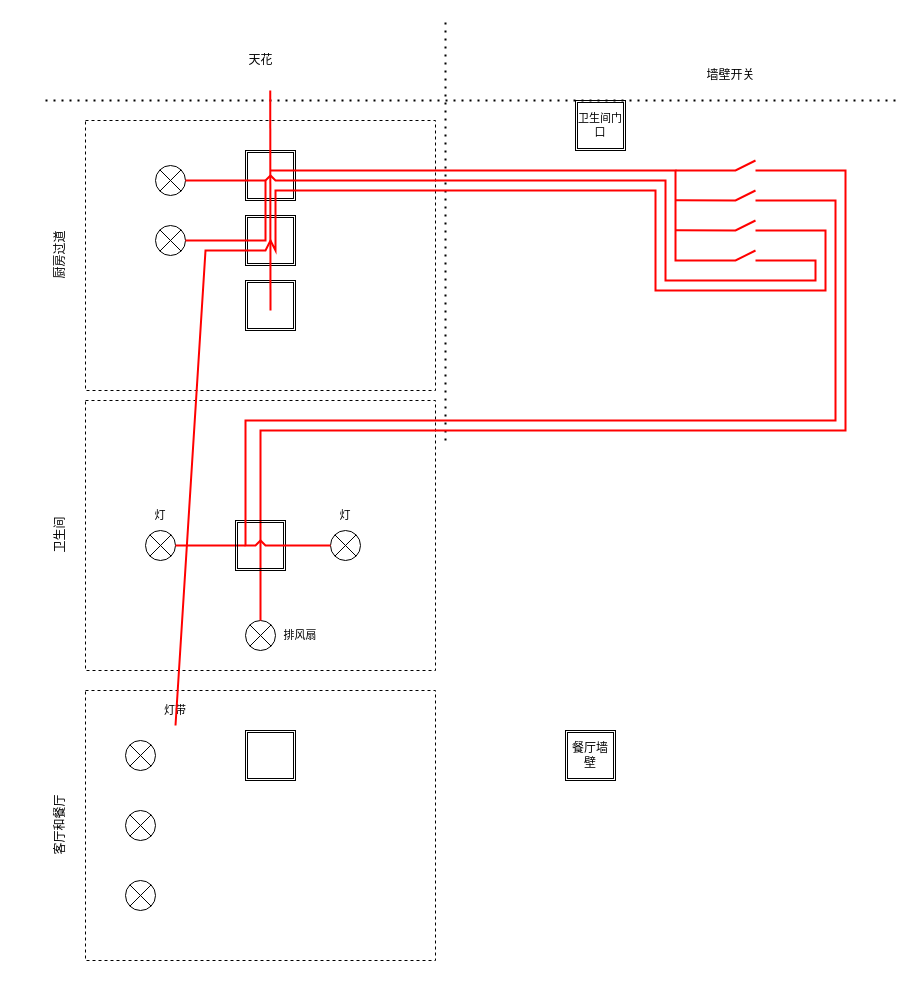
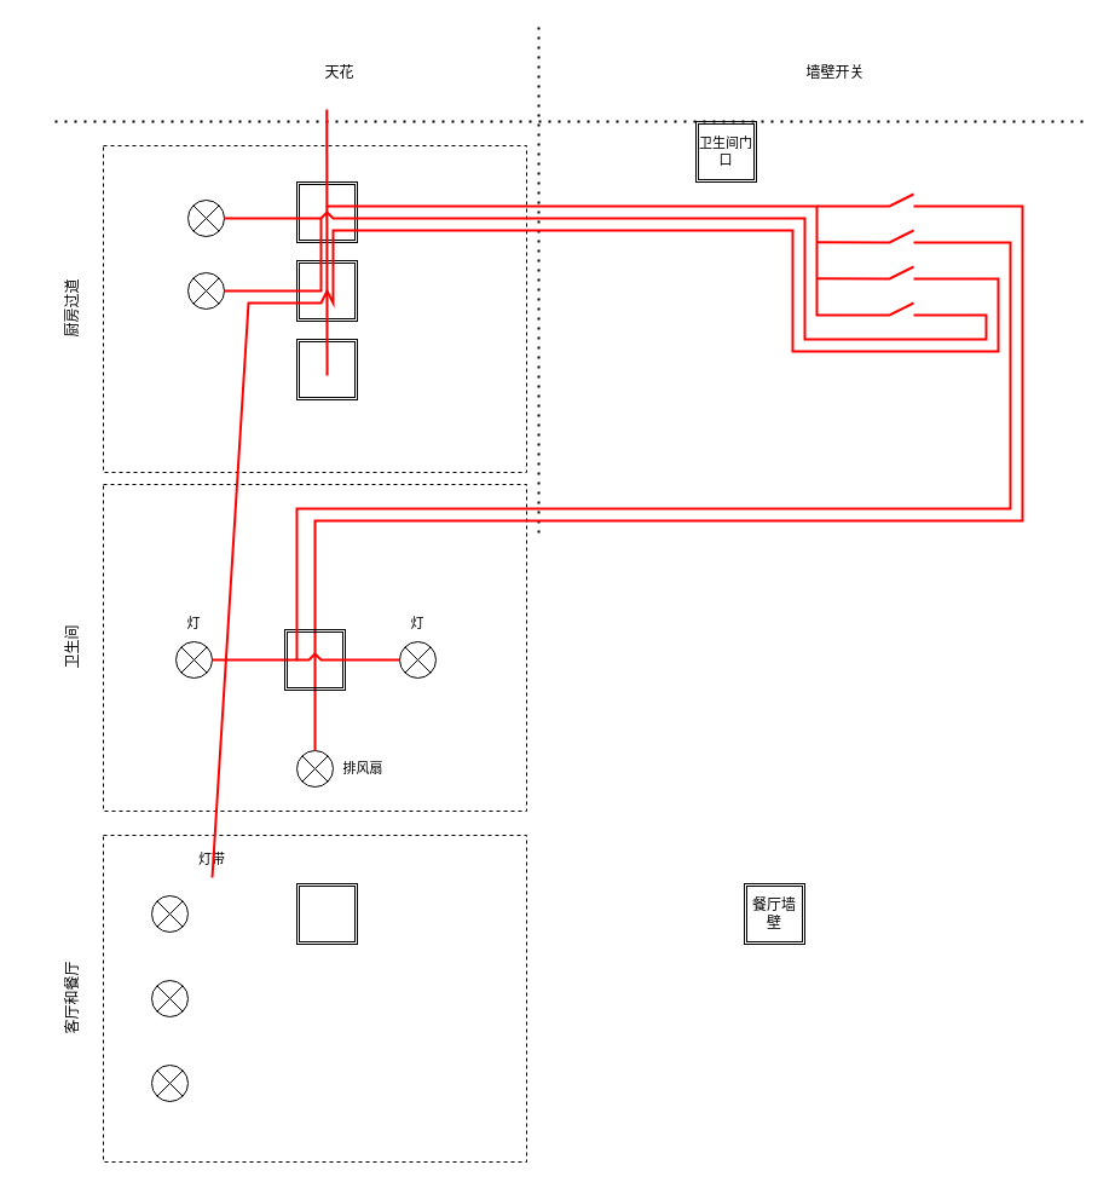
  <mxCell id="0" />
  <mxCell id="1" parent="0" />
  <mxCell id="2" value="" style="verticalLabelPosition=bottom;verticalAlign=top;html=1;shape=mxgraph.basic.rect;fillColor2=none;strokeWidth=1;size=20;indent=5;fillColor=none;dashed=1;" vertex="1" parent="1"><mxGeometry x="85" y="690" width="350" height="270" as="geometry" /></mxCell>
  <mxCell id="3" value="" style="verticalLabelPosition=bottom;verticalAlign=top;html=1;shape=mxgraph.basic.rect;fillColor2=none;strokeWidth=1;size=20;indent=5;fillColor=none;dashed=1;" vertex="1" parent="1"><mxGeometry x="85" y="400" width="350" height="270" as="geometry" /></mxCell>
  <mxCell id="4" value="" style="endArrow=none;dashed=1;html=1;dashPattern=1 3;strokeWidth=2;rounded=0;" edge="1" parent="1"><mxGeometry width="50" height="50" relative="1" as="geometry"><mxPoint x="445" y="440" as="sourcePoint" /><mxPoint x="445" as="targetPoint" y="20" /></mxGeometry></mxCell>
  <mxCell id="5" value="" style="endArrow=none;dashed=1;html=1;dashPattern=1 3;strokeWidth=2;rounded=0;" edge="1" parent="1"><mxGeometry width="50" height="50" relative="1" as="geometry"><mxPoint y="100" as="sourcePoint" x="45" /><mxPoint x="895" y="100" as="targetPoint" /></mxGeometry></mxCell>
- <mxCell id="6" value="天花" style="text;html=1;align=center;verticalAlign=middle;resizable=0;points=[];autosize=1;strokeColor=none;fillColor=none;" vertex="1" parent="1"><mxGeometry x="235" y="45" width="50" height="30" as="geometry" /></mxCell>
- <mxCell id="7" value="墙壁开关" style="text;html=1;align=center;verticalAlign=middle;resizable=0;points=[];autosize=1;strokeColor=none;fillColor=none;" vertex="1" parent="1"><mxGeometry x="695" y="60" width="70" height="30" as="geometry" /></mxCell>
+ <mxCell id="6" value="天花" style="text;html=1;align=center;verticalAlign=middle;resizable=0;points=[];autosize=1;strokeColor=none;fillColor=none;" vertex="1" parent="1"><mxGeometry x="255" y="45" width="50" height="30" as="geometry" /></mxCell>
+ <mxCell id="7" value="墙壁开关" style="text;html=1;align=center;verticalAlign=middle;resizable=0;points=[];autosize=1;strokeColor=none;fillColor=none;" vertex="1" parent="1"><mxGeometry x="655" y="45" width="70" height="30" as="geometry" /></mxCell>
  <mxCell id="8" value="" style="verticalLabelPosition=bottom;verticalAlign=top;html=1;shape=mxgraph.basic.rect;fillColor2=none;strokeWidth=1;size=20;indent=5;fillColor=none;dashed=1;" vertex="1" parent="1"><mxGeometry x="85" y="120" width="350" height="270" as="geometry" /></mxCell>
  <mxCell id="9" value="厨房过道" style="text;html=1;align=center;verticalAlign=middle;resizable=0;points=[];autosize=1;strokeColor=none;fillColor=none;rotation=-90;" vertex="1" parent="1"><mxGeometry x="25" y="240" width="70" height="30" as="geometry" /></mxCell>
  <mxCell id="10" value="" style="shape=sumEllipse;perimeter=ellipsePerimeter;whiteSpace=wrap;html=1;backgroundOutline=1;fillColor=none;" vertex="1" parent="1"><mxGeometry x="155" y="165" width="30" height="30" as="geometry" /></mxCell>
  <mxCell id="11" value="" style="shape=ext;double=1;whiteSpace=wrap;html=1;aspect=fixed;fillColor=none;flipV=1;" vertex="1" parent="1"><mxGeometry x="245" y="150" width="50" height="50" as="geometry" /></mxCell>
  <mxCell id="12" value="" style="shape=sumEllipse;perimeter=ellipsePerimeter;whiteSpace=wrap;html=1;backgroundOutline=1;fillColor=none;" vertex="1" parent="1"><mxGeometry x="155" y="225" width="30" height="30" as="geometry" /></mxCell>
  <mxCell id="13" value="" style="shape=sumEllipse;perimeter=ellipsePerimeter;whiteSpace=wrap;html=1;backgroundOutline=1;fillColor=none;" vertex="1" parent="1"><mxGeometry x="125" y="740" width="30" height="30" as="geometry" /></mxCell>
  <mxCell id="14" value="卫生间" style="text;html=1;align=center;verticalAlign=middle;resizable=0;points=[];autosize=1;strokeColor=none;fillColor=none;rotation=-90;" vertex="1" parent="1"><mxGeometry x="30" y="520" width="60" height="30" as="geometry" /></mxCell>
  <mxCell id="15" value="" style="shape=sumEllipse;perimeter=ellipsePerimeter;whiteSpace=wrap;html=1;backgroundOutline=1;fillColor=none;" vertex="1" parent="1"><mxGeometry x="145" y="530" width="30" height="30" as="geometry" /></mxCell>
  <mxCell id="16" value="" style="shape=sumEllipse;perimeter=ellipsePerimeter;whiteSpace=wrap;html=1;backgroundOutline=1;fillColor=none;" vertex="1" parent="1"><mxGeometry x="245" y="620" width="30" height="30" as="geometry" /></mxCell>
  <mxCell id="17" value="&lt;font style=&quot;font-size: 11px;&quot;&gt;卫生间门口&lt;/font&gt;" style="shape=ext;double=1;whiteSpace=wrap;html=1;aspect=fixed;fillColor=none;flipV=1;fontSize=5;" vertex="1" parent="1"><mxGeometry x="575" y="100" width="50" height="50" as="geometry" /></mxCell>
  <mxCell id="18" value="" style="shape=ext;double=1;whiteSpace=wrap;html=1;aspect=fixed;fillColor=none;flipV=1;" vertex="1" parent="1"><mxGeometry x="245" y="215" width="50" height="50" as="geometry" /></mxCell>
  <mxCell id="19" value="" style="shape=ext;double=1;whiteSpace=wrap;html=1;aspect=fixed;fillColor=none;flipV=1;" vertex="1" parent="1"><mxGeometry x="245" y="280" width="50" height="50" as="geometry" /></mxCell>
  <mxCell id="20" value="" style="endArrow=none;html=1;rounded=0;fontSize=11;strokeColor=#FF0000;strokeWidth=2;entryX=0.5;entryY=0.4;entryDx=0;entryDy=0;entryPerimeter=0;" edge="1" parent="1" target="19"><mxGeometry width="50" height="50" relative="1" as="geometry"><mxPoint x="269.74" y="90" as="sourcePoint" /><mxPoint x="270" y="300" as="targetPoint" /></mxGeometry></mxCell>
  <mxCell id="21" value="" style="endArrow=none;html=1;rounded=0;fontSize=11;strokeColor=#FF0000;strokeWidth=2;" edge="1" parent="1"><mxGeometry x="40" y="100" width="50" height="50" relative="1" as="geometry"><mxPoint x="270" y="170" as="sourcePoint" /><mxPoint x="755" y="250" as="targetPoint" /><Array as="points"><mxPoint x="675" y="170" /><mxPoint x="675" y="260" /><mxPoint x="735" y="260" /></Array></mxGeometry></mxCell>
  <mxCell id="22" value="" style="endArrow=none;html=1;rounded=0;fontSize=11;strokeColor=#FF0000;strokeWidth=2;" edge="1" parent="1"><mxGeometry width="50" height="50" relative="1" as="geometry"><mxPoint x="675" y="170" as="sourcePoint" /><mxPoint x="755" y="160" as="targetPoint" /><Array as="points"><mxPoint x="735" y="170" /></Array></mxGeometry></mxCell>
  <mxCell id="23" value="" style="endArrow=none;html=1;rounded=0;fontSize=11;strokeColor=#FF0000;strokeWidth=2;" edge="1" parent="1"><mxGeometry width="50" height="50" relative="1" as="geometry"><mxPoint x="675" y="199.79" as="sourcePoint" /><mxPoint x="755" y="190" as="targetPoint" /><Array as="points"><mxPoint x="735" y="200" /></Array></mxGeometry></mxCell>
  <mxCell id="24" value="" style="shape=sumEllipse;perimeter=ellipsePerimeter;whiteSpace=wrap;html=1;backgroundOutline=1;fillColor=none;" vertex="1" parent="1"><mxGeometry x="330" y="530" width="30" height="30" as="geometry" /></mxCell>
  <mxCell id="25" value="" style="endArrow=none;html=1;rounded=0;fontSize=11;strokeColor=#FF0000;strokeWidth=2;exitX=1;exitY=0.5;exitDx=0;exitDy=0;entryX=0.2;entryY=0.5;entryDx=0;entryDy=0;entryPerimeter=0;" edge="1" parent="1" source="15" target="30"><mxGeometry width="50" height="50" relative="1" as="geometry"><mxPoint x="186" y="515" as="sourcePoint" /><mxPoint x="205" y="515" as="targetPoint" /></mxGeometry></mxCell>
  <mxCell id="26" value="" style="endArrow=none;html=1;rounded=0;fontSize=11;strokeColor=#FF0000;strokeWidth=2;entryX=0.5;entryY=0;entryDx=0;entryDy=0;" edge="1" parent="1" target="16"><mxGeometry width="50" height="50" relative="1" as="geometry"><mxPoint x="755" y="170" as="sourcePoint" /><mxPoint x="224" y="515" as="targetPoint" /><Array as="points"><mxPoint x="845" y="170" /><mxPoint x="845" y="430" /><mxPoint x="260" y="430" /><mxPoint x="260" y="540" /></Array></mxGeometry></mxCell>
  <mxCell id="27" value="排风扇" style="text;html=1;strokeColor=none;fillColor=none;align=center;verticalAlign=middle;whiteSpace=wrap;rounded=0;dashed=1;fontSize=11;" vertex="1" parent="1"><mxGeometry x="270" y="620" width="60" height="30" as="geometry" /></mxCell>
  <mxCell id="28" value="" style="endArrow=none;html=1;fontSize=11;strokeColor=#FF0000;strokeWidth=2;exitX=1;exitY=0.5;exitDx=0;exitDy=0;rounded=0;" edge="1" parent="1" source="12"><mxGeometry width="50" height="50" relative="1" as="geometry"><mxPoint x="170" y="230" as="sourcePoint" /><mxPoint x="755" y="260" as="targetPoint" /><Array as="points"><mxPoint x="205" y="240" /><mxPoint x="265" y="240" /><mxPoint x="265" y="180" /><mxPoint x="270" y="175" /><mxPoint x="275" y="180" /><mxPoint x="665" y="180" /><mxPoint x="665" y="280" /><mxPoint x="815" y="280" /><mxPoint x="815" y="260" /></Array></mxGeometry></mxCell>
  <mxCell id="29" value="" style="endArrow=none;html=1;rounded=0;fontSize=11;strokeColor=#FF0000;strokeWidth=2;entryX=1;entryY=0.5;entryDx=0;entryDy=0;" edge="1" parent="1" target="10"><mxGeometry width="50" height="50" relative="1" as="geometry"><mxPoint x="265" y="180" as="sourcePoint" /><mxPoint x="170" y="230" as="targetPoint" /><Array as="points"><mxPoint x="195" y="180" /></Array></mxGeometry></mxCell>
  <mxCell id="30" value="" style="shape=ext;double=1;whiteSpace=wrap;html=1;aspect=fixed;fillColor=none;flipV=1;" vertex="1" parent="1"><mxGeometry x="235" y="520" width="50" height="50" as="geometry" /></mxCell>
  <mxCell id="31" value="" style="endArrow=none;html=1;rounded=0;fontSize=11;strokeColor=#FF0000;strokeWidth=2;entryX=0;entryY=0.5;entryDx=0;entryDy=0;" edge="1" parent="1" target="24"><mxGeometry width="50" height="50" relative="1" as="geometry"><mxPoint x="755" y="200" as="sourcePoint" /><mxPoint x="815" y="170" as="targetPoint" /><Array as="points"><mxPoint x="835" y="200" /><mxPoint x="835" y="420" /><mxPoint x="245" y="420" /><mxPoint x="245" y="545" /><mxPoint x="255" y="545" /><mxPoint x="260" y="540" /><mxPoint x="265" y="545" /></Array></mxGeometry></mxCell>
  <mxCell id="32" value="灯" style="text;html=1;strokeColor=none;fillColor=none;align=center;verticalAlign=middle;whiteSpace=wrap;rounded=0;dashed=1;fontSize=11;" vertex="1" parent="1"><mxGeometry x="315" y="500" width="60" height="30" as="geometry" /></mxCell>
  <mxCell id="33" value="灯" style="text;html=1;strokeColor=none;fillColor=none;align=center;verticalAlign=middle;whiteSpace=wrap;rounded=0;dashed=1;fontSize=11;" vertex="1" parent="1"><mxGeometry x="130" y="500" width="60" height="30" as="geometry" /></mxCell>
  <mxCell id="34" value="" style="shape=ext;double=1;whiteSpace=wrap;html=1;aspect=fixed;fillColor=none;flipV=1;" vertex="1" parent="1"><mxGeometry x="245" y="730" width="50" height="50" as="geometry" /></mxCell>
- <mxCell id="35" value="餐厅墙壁" style="shape=ext;double=1;whiteSpace=wrap;html=1;aspect=fixed;fillColor=none;flipV=1;" vertex="1" parent="1"><mxGeometry x="565" y="730" width="50" height="50" as="geometry" /></mxCell>
+ <mxCell id="35" value="餐厅墙壁" style="shape=ext;double=1;whiteSpace=wrap;html=1;aspect=fixed;fillColor=none;flipV=1;" vertex="1" parent="1"><mxGeometry x="615" y="730" width="50" height="50" as="geometry" /></mxCell>
  <mxCell id="36" value="客厅和餐厅" style="text;html=1;align=center;verticalAlign=middle;resizable=0;points=[];autosize=1;strokeColor=none;fillColor=none;rotation=-90;" vertex="1" parent="1"><mxGeometry x="20" y="810" width="80" height="30" as="geometry" /></mxCell>
  <mxCell id="37" value="" style="shape=sumEllipse;perimeter=ellipsePerimeter;whiteSpace=wrap;html=1;backgroundOutline=1;fillColor=none;" vertex="1" parent="1"><mxGeometry x="125" y="810" width="30" height="30" as="geometry" /></mxCell>
  <mxCell id="38" value="" style="shape=sumEllipse;perimeter=ellipsePerimeter;whiteSpace=wrap;html=1;backgroundOutline=1;fillColor=none;" vertex="1" parent="1"><mxGeometry x="125" y="880" width="30" height="30" as="geometry" /></mxCell>
  <mxCell id="39" value="灯带" style="text;html=1;strokeColor=none;fillColor=none;align=center;verticalAlign=middle;whiteSpace=wrap;rounded=0;dashed=1;fontSize=11;" vertex="1" parent="1"><mxGeometry x="145" y="695" width="60" height="30" as="geometry" /></mxCell>
  <mxCell id="40" value="" style="endArrow=none;html=1;rounded=0;fontSize=11;strokeColor=#FF0000;strokeWidth=2;" edge="1" parent="1"><mxGeometry width="50" height="50" relative="1" as="geometry"><mxPoint x="675" y="229.79" as="sourcePoint" /><mxPoint x="755" y="220" as="targetPoint" /><Array as="points"><mxPoint x="735" y="230" /></Array></mxGeometry></mxCell>
  <mxCell id="41" value="" style="endArrow=none;html=1;fontSize=11;strokeColor=#FF0000;strokeWidth=2;rounded=0;exitX=0.5;exitY=1;exitDx=0;exitDy=0;" edge="1" parent="1" source="39"><mxGeometry width="50" height="50" relative="1" as="geometry"><mxPoint x="194" y="311" as="sourcePoint" /><mxPoint x="755" y="230" as="targetPoint" /><Array as="points"><mxPoint x="205" y="250" /><mxPoint x="265" y="250" /><mxPoint x="270" y="240" /><mxPoint x="275" y="250" /><mxPoint x="275" y="190" /><mxPoint x="655" y="190" /><mxPoint x="655" y="290" /><mxPoint x="825" y="290" /><mxPoint x="825" y="230" /></Array></mxGeometry></mxCell>
